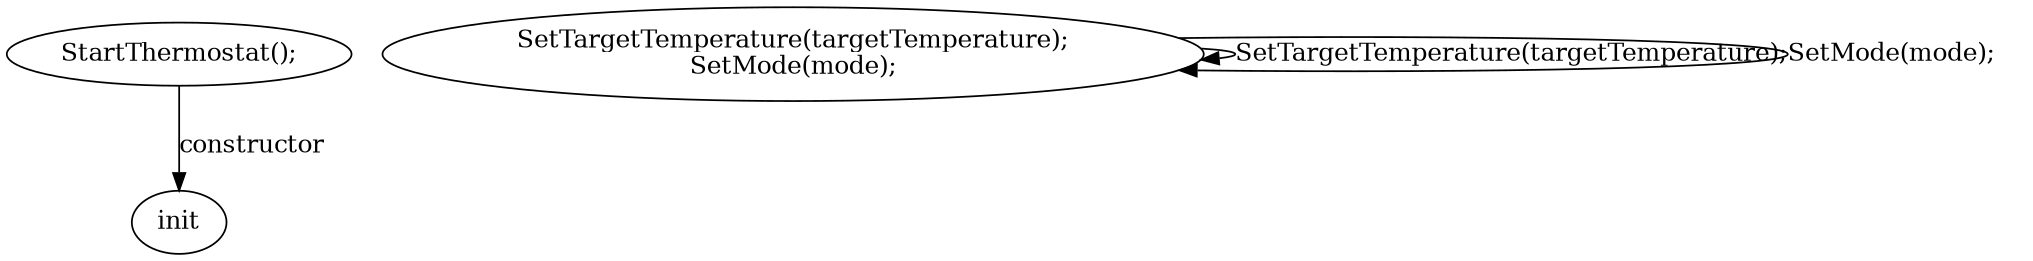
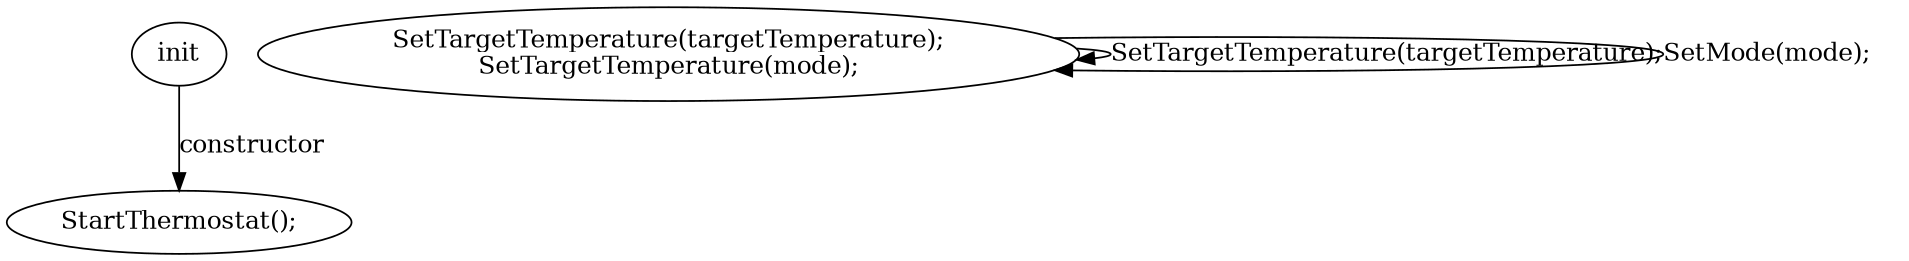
  digraph {
    fontname="DejaVu Serif"
    node [fontname="DejaVu Serif"]
    edge [fontname="DejaVu Serif"]
    n1 [label=init]
    n2 [label="StartThermostat();\n"]
-   n3 [label="SetTargetTemperature(targetTemperature);\nSetMode(mode);\n"]
-   n2 -> n1 [label=constructor]
+   n3 [label="SetTargetTemperature(targetTemperature);\nSetTargetTemperature(mode);\n"]
+   n1 -> n2 [label=constructor]
    n3 -> n3 [label="SetTargetTemperature(targetTemperature);"]
    n3 -> n3 [label="SetMode(mode);"]
  }
